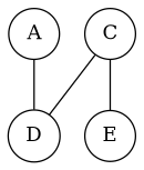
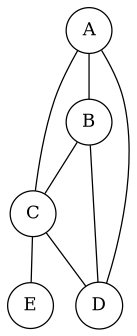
  graph {
    node [shape=circle]
    A
+   B
    C
    D
    E
+   A -- B
+   A -- C
    A -- D
+   B -- C
+   B -- D
    C -- D
    C -- E
  }
